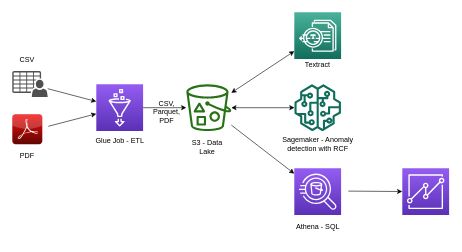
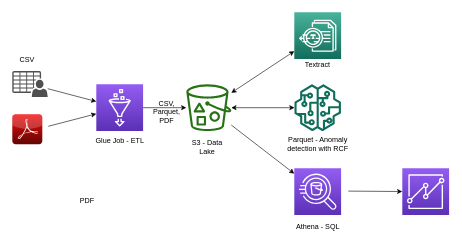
  <mxCell id="0" />
  <mxCell id="1" parent="0" />
  <mxCell id="2" value="" style="outlineConnect=0;fontColor=#232F3E;gradientColor=#4AB29A;gradientDirection=north;fillColor=#116D5B;strokeColor=#ffffff;dashed=0;verticalLabelPosition=bottom;verticalAlign=top;align=center;html=1;fontSize=12;fontStyle=0;aspect=fixed;shape=mxgraph.aws4.resourceIcon;resIcon=mxgraph.aws4.textract;" vertex="1" parent="1"><mxGeometry x="490" y="20" width="78" height="78" as="geometry" /></mxCell>
  <mxCell id="3" value="" style="outlineConnect=0;fontColor=#232F3E;gradientColor=none;fillColor=#116D5B;strokeColor=none;dashed=0;verticalLabelPosition=bottom;verticalAlign=top;align=center;html=1;fontSize=12;fontStyle=0;aspect=fixed;pointerEvents=1;shape=mxgraph.aws4.sagemaker_model;" vertex="1" parent="1"><mxGeometry x="490" y="140" width="78" height="78" as="geometry" /></mxCell>
  <mxCell id="4" value="" style="outlineConnect=0;fontColor=#232F3E;gradientColor=#945DF2;gradientDirection=north;fillColor=#5A30B5;strokeColor=#ffffff;dashed=0;verticalLabelPosition=bottom;verticalAlign=top;align=center;html=1;fontSize=12;fontStyle=0;aspect=fixed;shape=mxgraph.aws4.resourceIcon;resIcon=mxgraph.aws4.athena;" vertex="1" parent="1"><mxGeometry x="490" y="280" width="78" height="78" as="geometry" /></mxCell>
  <mxCell id="5" value="" style="outlineConnect=0;fontColor=#232F3E;gradientColor=#945DF2;gradientDirection=north;fillColor=#5A30B5;strokeColor=#ffffff;dashed=0;verticalLabelPosition=bottom;verticalAlign=top;align=center;html=1;fontSize=12;fontStyle=0;aspect=fixed;shape=mxgraph.aws4.resourceIcon;resIcon=mxgraph.aws4.glue;" vertex="1" parent="1"><mxGeometry x="160" y="140" width="78" height="78" as="geometry" /></mxCell>
  <mxCell id="6" value="" style="outlineConnect=0;fontColor=#232F3E;gradientColor=none;fillColor=#277116;strokeColor=none;dashed=0;verticalLabelPosition=bottom;verticalAlign=top;align=center;html=1;fontSize=12;fontStyle=0;aspect=fixed;pointerEvents=1;shape=mxgraph.aws4.bucket_with_objects;" vertex="1" parent="1"><mxGeometry x="310" y="140" width="75" height="78" as="geometry" /></mxCell>
  <mxCell id="7" value="" style="pointerEvents=1;shadow=0;dashed=0;html=1;strokeColor=none;fillColor=#505050;labelPosition=center;verticalLabelPosition=bottom;verticalAlign=top;outlineConnect=0;align=center;shape=mxgraph.office.users.csv_file;" vertex="1" parent="1"><mxGeometry x="20" y="118" width="59" height="43" as="geometry" /></mxCell>
  <mxCell id="8" value="" style="dashed=0;outlineConnect=0;html=1;align=center;labelPosition=center;verticalLabelPosition=bottom;verticalAlign=top;shape=mxgraph.webicons.adobe_pdf;fillColor=#F40C0C;gradientColor=#610603" vertex="1" parent="1"><mxGeometry x="20" y="190" width="50" height="50" as="geometry" /></mxCell>
  <mxCell id="9" value="" style="endArrow=classic;html=1;" edge="1" parent="1" source="7" target="5"><mxGeometry width="50" height="50" relative="1" as="geometry"><mxPoint x="20" y="420" as="sourcePoint" /><mxPoint x="70" y="370" as="targetPoint" /></mxGeometry></mxCell>
  <mxCell id="10" value="" style="endArrow=classic;html=1;" edge="1" parent="1" target="5"><mxGeometry width="50" height="50" relative="1" as="geometry"><mxPoint x="80" y="210" as="sourcePoint" /><mxPoint x="170" y="178.696" as="targetPoint" /></mxGeometry></mxCell>
  <mxCell id="11" value="CSV" style="text;html=1;strokeColor=none;fillColor=none;align=center;verticalAlign=middle;whiteSpace=wrap;rounded=0;" vertex="1" parent="1"><mxGeometry x="25" y="90" width="40" height="20" as="geometry" /></mxCell>
  <mxCell id="12" value="" style="endArrow=classic;html=1;" edge="1" parent="1" source="5" target="6"><mxGeometry width="50" height="50" relative="1" as="geometry"><mxPoint x="90" y="220" as="sourcePoint" /><mxPoint x="170" y="199.16" as="targetPoint" /></mxGeometry></mxCell>
- <mxCell id="13" value="PDF" style="text;html=1;strokeColor=none;fillColor=none;align=center;verticalAlign=middle;whiteSpace=wrap;rounded=0;" vertex="1" parent="1"><mxGeometry x="25" y="250" width="40" height="20" as="geometry" /></mxCell>
+ <mxCell id="13" value="PDF" style="text;html=1;strokeColor=none;fillColor=none;align=center;verticalAlign=middle;whiteSpace=wrap;rounded=0;" vertex="1" parent="1"><mxGeometry x="125" y="325" width="40" height="20" as="geometry" /></mxCell>
  <mxCell id="14" value="Glue Job - ETL" style="text;html=1;strokeColor=none;fillColor=none;align=center;verticalAlign=middle;whiteSpace=wrap;rounded=0;" vertex="1" parent="1"><mxGeometry x="148.5" y="218" width="101" height="32" as="geometry" /></mxCell>
  <mxCell id="15" value="S3 - Data Lake" style="text;html=1;strokeColor=none;fillColor=none;align=center;verticalAlign=middle;whiteSpace=wrap;rounded=0;" vertex="1" parent="1"><mxGeometry x="305" y="230" width="80" height="30" as="geometry" /></mxCell>
  <mxCell id="16" value="" style="endArrow=classic;html=1;" edge="1" parent="1" source="6" target="4"><mxGeometry width="50" height="50" relative="1" as="geometry"><mxPoint x="395" y="164.207" as="sourcePoint" /><mxPoint x="500" y="94.785" as="targetPoint" /></mxGeometry></mxCell>
  <mxCell id="17" value="CSV, Parquet, PDF" style="text;html=1;strokeColor=none;fillColor=none;align=center;verticalAlign=middle;whiteSpace=wrap;rounded=0;" vertex="1" parent="1"><mxGeometry x="249.5" y="161" width="55" height="50" as="geometry" /></mxCell>
  <mxCell id="18" value="Textract" style="text;html=1;strokeColor=none;fillColor=none;align=center;verticalAlign=middle;whiteSpace=wrap;rounded=0;" vertex="1" parent="1"><mxGeometry x="509" y="98" width="40" height="20" as="geometry" /></mxCell>
- <mxCell id="19" value="Sagemaker - Anomaly detection with RCF" style="text;html=1;strokeColor=none;fillColor=none;align=center;verticalAlign=middle;whiteSpace=wrap;rounded=0;" vertex="1" parent="1"><mxGeometry x="468.5" y="220" width="121" height="40" as="geometry" /></mxCell>
+ <mxCell id="19" value="Parquet - Anomaly detection with RCF" style="text;html=1;strokeColor=none;fillColor=none;align=center;verticalAlign=middle;whiteSpace=wrap;rounded=0;" vertex="1" parent="1"><mxGeometry x="468.5" y="220" width="121" height="40" as="geometry" /></mxCell>
  <mxCell id="20" value="Athena - SQL" style="text;html=1;strokeColor=none;fillColor=none;align=center;verticalAlign=middle;whiteSpace=wrap;rounded=0;" vertex="1" parent="1"><mxGeometry x="468.5" y="358" width="121" height="40" as="geometry" /></mxCell>
  <mxCell id="21" value="" style="outlineConnect=0;fontColor=#232F3E;gradientColor=#945DF2;gradientDirection=north;fillColor=#5A30B5;strokeColor=#ffffff;dashed=0;verticalLabelPosition=bottom;verticalAlign=top;align=center;html=1;fontSize=12;fontStyle=0;aspect=fixed;shape=mxgraph.aws4.resourceIcon;resIcon=mxgraph.aws4.quicksight;" vertex="1" parent="1"><mxGeometry x="670" y="280" width="78" height="78" as="geometry" /></mxCell>
  <mxCell id="22" value="" style="endArrow=classic;html=1;" edge="1" parent="1" target="21"><mxGeometry width="50" height="50" relative="1" as="geometry"><mxPoint x="580" y="318" as="sourcePoint" /><mxPoint x="500" y="294.992" as="targetPoint" /></mxGeometry></mxCell>
  <mxCell id="23" value="" style="endArrow=classic;startArrow=classic;html=1;" edge="1" parent="1" source="6" target="2"><mxGeometry width="50" height="50" relative="1" as="geometry"><mxPoint x="418.5" y="125" as="sourcePoint" /><mxPoint x="468.5" y="75" as="targetPoint" /></mxGeometry></mxCell>
  <mxCell id="24" value="" style="endArrow=classic;startArrow=classic;html=1;" edge="1" parent="1" source="6" target="3"><mxGeometry width="50" height="50" relative="1" as="geometry"><mxPoint x="418.5" y="190" as="sourcePoint" /><mxPoint x="468.5" y="140" as="targetPoint" /></mxGeometry></mxCell>
